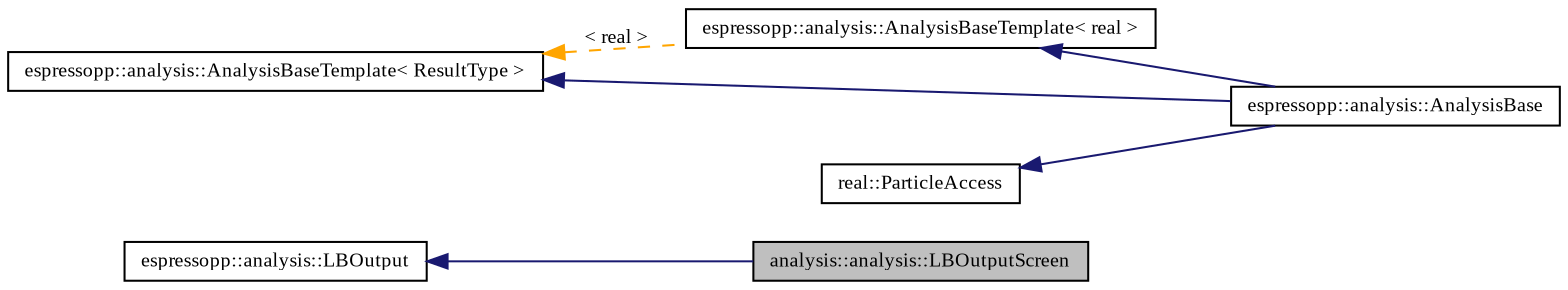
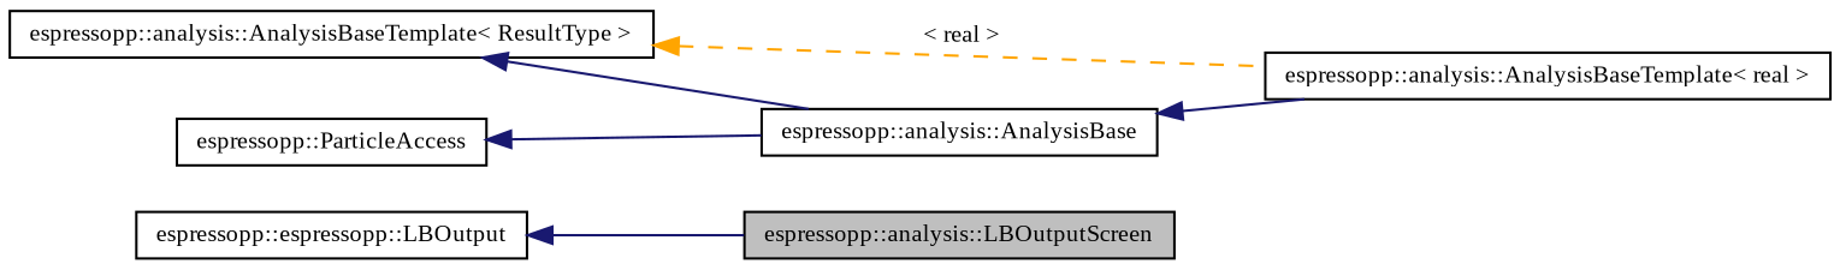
  digraph {
    fontname="Liberation Serif"
    rankdir=LR
    node [color=black fillcolor=white fontname="Liberation Serif" fontsize=10 shape=record style=filled]
    edge [color=midnightblue dir=back fontname="Liberation Serif" fontsize=10 labelfontname=Helvetica labelfontsize=10 style=solid]
-   n1 [fillcolor=grey75 fontcolor=black height=0.2 label="analysis::analysis::LBOutputScreen" width=0.4]
-   n2 [height=0.2 label="espressopp::analysis::LBOutput" width=0.4]
+   n1 [fillcolor=grey75 fontcolor=black height=0.2 label="espressopp::analysis::LBOutputScreen" width=0.4]
+   n2 [height=0.2 label="espressopp::espressopp::LBOutput" width=0.4]
    n3 [height=0.2 label="espressopp::analysis::AnalysisBaseTemplate\< real \>" width=0.4]
    n4 [height=0.2 label="espressopp::analysis::AnalysisBase" width=0.4]
    n5 [height=0.2 label="espressopp::analysis::AnalysisBaseTemplate\< ResultType \>" width=0.4]
-   n6 [height=0.2 label="real::ParticleAccess" width=0.4]
+   n6 [height=0.2 label="espressopp::ParticleAccess" width=0.4]
    n2 -> n1
-   n3 -> n4
+   n4 -> n3
    n5 -> n3 [color=orange label=" \< real \>" style=dashed]
    n5 -> n4
    n6 -> n4
  }
